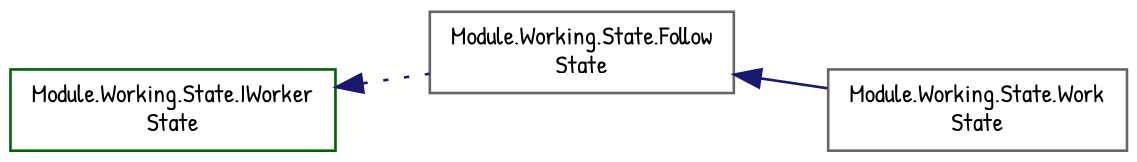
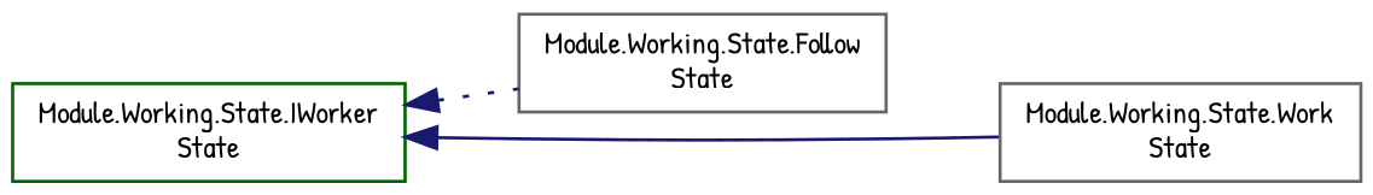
  digraph {
    fontname="Patrick Hand"
    rankdir=LR
    node [color=gray40 fillcolor=white fontname="Patrick Hand" fontsize=10 shape=record style=filled]
    edge [color=midnightblue dir=back fontname="Patrick Hand" fontsize=10 labelfontname=Helvetica labelfontsize=10]
    n1 [color=darkgreen height=0.2 label="Module.Working.State.IWorker\lState" width=0.4]
    n2 [height=0.2 label="Module.Working.State.Follow\lState" width=0.4]
    n3 [height=0.2 label="Module.Working.State.Work\lState" width=0.4]
    n1 -> n2 [style=dotted]
-   n2 -> n3 [style=solid]
+   n1 -> n3 [style=solid]
  }
